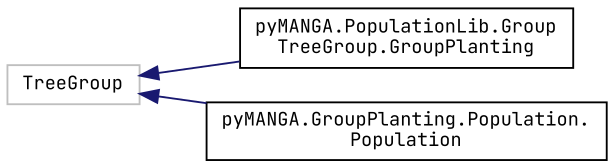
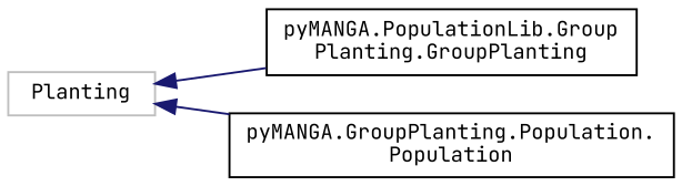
  digraph {
    fontname="JetBrains Mono"
    rankdir=LR
    node [color=black fillcolor=white fontname="JetBrains Mono" fontsize=10 shape=record style=filled]
    edge [color=midnightblue dir=back fontname="JetBrains Mono" fontsize=10 labelfontname=Helvetica labelfontsize=10 style=solid]
-   n1 [color=grey75 height=0.2 label=TreeGroup width=0.4]
-   n2 [height=0.2 label="pyMANGA.PopulationLib.Group\lTreeGroup.GroupPlanting" width=0.4]
+   n1 [color=grey75 height=0.2 label=Planting width=0.4]
+   n2 [height=0.2 label="pyMANGA.PopulationLib.Group\lPlanting.GroupPlanting" width=0.4]
    n3 [height=0.2 label="pyMANGA.GroupPlanting.Population.\lPopulation" width=0.4]
    n1 -> n2
    n1 -> n3
  }
